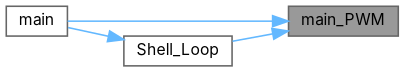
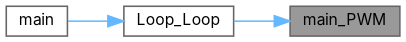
  digraph {
    fontname=Inter
    rankdir=RL
    node [color=grey40 fillcolor=white fontname=Inter fontsize=10 shape=box style=filled]
    edge [color=steelblue1 dir=back fontname=Inter fontsize=10 labelfontname=Helvetica labelfontsize=10 style=solid]
    n1 [color=gray40 fillcolor=grey60 fontcolor=black height=0.2 label=main_PWM width=0.4]
    n2 [height=0.2 label=main width=0.4]
-   n3 [height=0.2 label=Shell_Loop width=0.4]
-   n1 -> n2
+   n3 [height=0.2 label=Loop_Loop width=0.4]
    n1 -> n3
    n3 -> n2
  }
